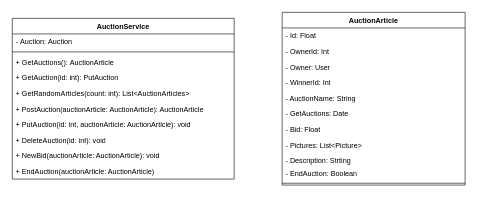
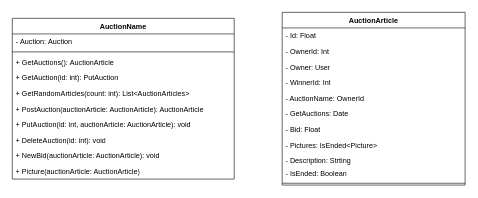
  <mxCell id="0" />
  <mxCell id="1" parent="0" />
  <mxCell id="2" value="AuctionArticle" style="swimlane;fontStyle=1;align=center;verticalAlign=top;childLayout=stackLayout;horizontal=1;startSize=26;horizontalStack=0;resizeParent=1;resizeParentMax=0;resizeLast=0;collapsible=1;marginBottom=0;whiteSpace=wrap;html=1;" parent="1" vertex="1"><mxGeometry x="470" y="20" width="305" height="288" as="geometry"><mxRectangle x="345" y="210" width="110" height="30" as="alternateBounds" /></mxGeometry></mxCell>
  <mxCell id="3" value="- Id: Float" style="text;strokeColor=none;fillColor=none;align=left;verticalAlign=top;spacingLeft=4;spacingRight=4;overflow=hidden;rotatable=0;points=[[0,0.5],[1,0.5]];portConstraint=eastwest;whiteSpace=wrap;html=1;" parent="2" vertex="1"><mxGeometry y="26" width="305" height="26" as="geometry" /></mxCell>
  <mxCell id="4" value="&lt;div style=&quot;text-align: center;&quot;&gt;&lt;span style=&quot;background-color: initial;&quot;&gt;- OwnerId&lt;/span&gt;&lt;span style=&quot;background-color: initial;&quot;&gt;: Int&lt;/span&gt;&lt;/div&gt;" style="text;strokeColor=none;fillColor=none;align=left;verticalAlign=top;spacingLeft=4;spacingRight=4;overflow=hidden;rotatable=0;points=[[0,0.5],[1,0.5]];portConstraint=eastwest;whiteSpace=wrap;html=1;" parent="2" vertex="1"><mxGeometry y="52" width="305" height="26" as="geometry" /></mxCell>
  <mxCell id="5" value="- Owner: User" style="text;strokeColor=none;fillColor=none;align=left;verticalAlign=top;spacingLeft=4;spacingRight=4;overflow=hidden;rotatable=0;points=[[0,0.5],[1,0.5]];portConstraint=eastwest;whiteSpace=wrap;html=1;" vertex="1" parent="2"><mxGeometry y="78" width="305" height="26" as="geometry" /></mxCell>
  <mxCell id="6" value="&lt;div style=&quot;text-align: center;&quot;&gt;&lt;span style=&quot;background-color: initial;&quot;&gt;- WinnerId&lt;/span&gt;&lt;span style=&quot;background-color: initial;&quot;&gt;: Int&lt;/span&gt;&lt;/div&gt;" style="text;strokeColor=none;fillColor=none;align=left;verticalAlign=top;spacingLeft=4;spacingRight=4;overflow=hidden;rotatable=0;points=[[0,0.5],[1,0.5]];portConstraint=eastwest;whiteSpace=wrap;html=1;" parent="2" vertex="1"><mxGeometry y="104" width="305" height="26" as="geometry" /></mxCell>
- <mxCell id="7" value="- AuctionName: String" style="text;strokeColor=none;fillColor=none;align=left;verticalAlign=top;spacingLeft=4;spacingRight=4;overflow=hidden;rotatable=0;points=[[0,0.5],[1,0.5]];portConstraint=eastwest;whiteSpace=wrap;html=1;" parent="2" vertex="1"><mxGeometry y="130" width="305" height="26" as="geometry" /></mxCell>
+ <mxCell id="7" value="- AuctionName: OwnerId" style="text;strokeColor=none;fillColor=none;align=left;verticalAlign=top;spacingLeft=4;spacingRight=4;overflow=hidden;rotatable=0;points=[[0,0.5],[1,0.5]];portConstraint=eastwest;whiteSpace=wrap;html=1;" parent="2" vertex="1"><mxGeometry y="130" width="305" height="26" as="geometry" /></mxCell>
  <mxCell id="8" value="- GetAuctions: Date" style="text;strokeColor=none;fillColor=none;align=left;verticalAlign=top;spacingLeft=4;spacingRight=4;overflow=hidden;rotatable=0;points=[[0,0.5],[1,0.5]];portConstraint=eastwest;whiteSpace=wrap;html=1;" parent="2" vertex="1"><mxGeometry y="156" width="305" height="26" as="geometry" /></mxCell>
  <mxCell id="9" value="- Bid: Float" style="text;strokeColor=none;fillColor=none;align=left;verticalAlign=top;spacingLeft=4;spacingRight=4;overflow=hidden;rotatable=0;points=[[0,0.5],[1,0.5]];portConstraint=eastwest;whiteSpace=wrap;html=1;" parent="2" vertex="1"><mxGeometry y="182" width="305" height="26" as="geometry" /></mxCell>
- <mxCell id="10" value="- Pictures: List&amp;lt;Picture&amp;gt;" style="text;strokeColor=none;fillColor=none;align=left;verticalAlign=top;spacingLeft=4;spacingRight=4;overflow=hidden;rotatable=0;points=[[0,0.5],[1,0.5]];portConstraint=eastwest;whiteSpace=wrap;html=1;" parent="2" vertex="1"><mxGeometry y="208" width="305" height="26" as="geometry" /></mxCell>
+ <mxCell id="10" value="- Pictures: IsEnded&amp;lt;Picture&amp;gt;" style="text;strokeColor=none;fillColor=none;align=left;verticalAlign=top;spacingLeft=4;spacingRight=4;overflow=hidden;rotatable=0;points=[[0,0.5],[1,0.5]];portConstraint=eastwest;whiteSpace=wrap;html=1;" parent="2" vertex="1"><mxGeometry y="208" width="305" height="26" as="geometry" /></mxCell>
  <mxCell id="11" value="- Description: Strting" style="text;strokeColor=none;fillColor=none;align=left;verticalAlign=top;spacingLeft=4;spacingRight=4;overflow=hidden;rotatable=0;points=[[0,0.5],[1,0.5]];portConstraint=eastwest;whiteSpace=wrap;html=1;" parent="2" vertex="1"><mxGeometry y="234" width="305" height="22" as="geometry" /></mxCell>
- <mxCell id="12" value="- EndAuction: Boolean" style="text;strokeColor=none;fillColor=none;align=left;verticalAlign=top;spacingLeft=4;spacingRight=4;overflow=hidden;rotatable=0;points=[[0,0.5],[1,0.5]];portConstraint=eastwest;whiteSpace=wrap;html=1;" vertex="1" parent="2"><mxGeometry y="256" width="305" height="26" as="geometry" /></mxCell>
+ <mxCell id="12" value="- IsEnded: Boolean" style="text;strokeColor=none;fillColor=none;align=left;verticalAlign=top;spacingLeft=4;spacingRight=4;overflow=hidden;rotatable=0;points=[[0,0.5],[1,0.5]];portConstraint=eastwest;whiteSpace=wrap;html=1;" vertex="1" parent="2"><mxGeometry y="256" width="305" height="26" as="geometry" /></mxCell>
  <mxCell id="13" value="" style="line;strokeWidth=1;fillColor=none;align=left;verticalAlign=middle;spacingTop=-1;spacingLeft=3;spacingRight=3;rotatable=0;labelPosition=right;points=[];portConstraint=eastwest;strokeColor=inherit;" parent="2" vertex="1"><mxGeometry y="282" width="305" height="6" as="geometry" /></mxCell>
- <mxCell id="14" value="&lt;span style=&quot;white-space: nowrap;&quot;&gt;AuctionService&lt;/span&gt;" style="swimlane;fontStyle=1;align=center;verticalAlign=top;childLayout=stackLayout;horizontal=1;startSize=26;horizontalStack=0;resizeParent=1;resizeParentMax=0;resizeLast=0;collapsible=1;marginBottom=0;whiteSpace=wrap;html=1;" parent="1" vertex="1"><mxGeometry x="20" y="30" width="370" height="268" as="geometry" /></mxCell>
+ <mxCell id="14" value="&lt;span style=&quot;white-space: nowrap;&quot;&gt;AuctionName&lt;/span&gt;" style="swimlane;fontStyle=1;align=center;verticalAlign=top;childLayout=stackLayout;horizontal=1;startSize=26;horizontalStack=0;resizeParent=1;resizeParentMax=0;resizeLast=0;collapsible=1;marginBottom=0;whiteSpace=wrap;html=1;" parent="1" vertex="1"><mxGeometry x="20" y="30" width="370" height="268" as="geometry" /></mxCell>
  <mxCell id="15" value="&lt;span style=&quot;white-space: nowrap;&quot;&gt;-&amp;nbsp;&lt;/span&gt;&lt;span style=&quot;text-align: center;&quot;&gt;Auction&lt;/span&gt;&lt;span style=&quot;white-space: nowrap;&quot;&gt;:&amp;nbsp;&lt;/span&gt;&lt;span style=&quot;text-align: center;&quot;&gt;Auction&lt;/span&gt;" style="text;strokeColor=none;fillColor=none;align=left;verticalAlign=top;spacingLeft=4;spacingRight=4;overflow=hidden;rotatable=0;points=[[0,0.5],[1,0.5]];portConstraint=eastwest;whiteSpace=wrap;html=1;" parent="14" vertex="1"><mxGeometry y="26" width="370" height="26" as="geometry" /></mxCell>
  <mxCell id="16" value="" style="line;strokeWidth=1;fillColor=none;align=left;verticalAlign=middle;spacingTop=-1;spacingLeft=3;spacingRight=3;rotatable=0;labelPosition=right;points=[];portConstraint=eastwest;strokeColor=inherit;" parent="14" vertex="1"><mxGeometry y="52" width="370" height="8" as="geometry" /></mxCell>
  <mxCell id="17" value="&lt;span style=&quot;white-space: nowrap;&quot;&gt;+ GetAuctions(&lt;/span&gt;&lt;span style=&quot;white-space: nowrap;&quot;&gt;):&amp;nbsp;&lt;/span&gt;&lt;span style=&quot;text-align: center;&quot;&gt;AuctionArticle&lt;/span&gt;&lt;div&gt;&lt;span style=&quot;text-align: center;&quot;&gt;&lt;br&gt;&lt;/span&gt;&lt;/div&gt;" style="text;strokeColor=none;fillColor=none;align=left;verticalAlign=top;spacingLeft=4;spacingRight=4;overflow=hidden;rotatable=0;points=[[0,0.5],[1,0.5]];portConstraint=eastwest;whiteSpace=wrap;html=1;" parent="14" vertex="1"><mxGeometry y="60" width="370" height="26" as="geometry" /></mxCell>
  <mxCell id="18" value="&lt;span style=&quot;text-wrap-mode: nowrap;&quot;&gt;+ GetAuction(id: int): PutAuction&lt;/span&gt;" style="text;strokeColor=none;fillColor=none;align=left;verticalAlign=top;spacingLeft=4;spacingRight=4;overflow=hidden;rotatable=0;points=[[0,0.5],[1,0.5]];portConstraint=eastwest;whiteSpace=wrap;html=1;" parent="14" vertex="1"><mxGeometry y="86" width="370" height="26" as="geometry" /></mxCell>
  <mxCell id="19" value="+ GetRandomArticles(count: int): List&amp;lt;AuctionArticles&amp;gt;" style="text;strokeColor=none;fillColor=none;align=left;verticalAlign=top;spacingLeft=4;spacingRight=4;overflow=hidden;rotatable=0;points=[[0,0.5],[1,0.5]];portConstraint=eastwest;whiteSpace=wrap;html=1;" parent="14" vertex="1"><mxGeometry y="112" width="370" height="26" as="geometry" /></mxCell>
  <mxCell id="20" value="+ PostAuction(auctionArticle: A&lt;span style=&quot;color: rgb(0, 0, 0);&quot;&gt;uctionArticle&lt;/span&gt;): A&lt;span style=&quot;color: rgb(0, 0, 0);&quot;&gt;uctionArticle&lt;/span&gt;" style="text;strokeColor=none;fillColor=none;align=left;verticalAlign=top;spacingLeft=4;spacingRight=4;overflow=hidden;rotatable=0;points=[[0,0.5],[1,0.5]];portConstraint=eastwest;whiteSpace=wrap;html=1;" parent="14" vertex="1"><mxGeometry y="138" width="370" height="26" as="geometry" /></mxCell>
  <mxCell id="21" value="+ PutAuction(id: int,&amp;nbsp;&lt;span style=&quot;color: rgb(0, 0, 0);&quot;&gt;auctionArticle: A&lt;/span&gt;&lt;span style=&quot;color: rgb(0, 0, 0);&quot;&gt;uctionArticle&lt;/span&gt;): void" style="text;strokeColor=none;fillColor=none;align=left;verticalAlign=top;spacingLeft=4;spacingRight=4;overflow=hidden;rotatable=0;points=[[0,0.5],[1,0.5]];portConstraint=eastwest;whiteSpace=wrap;html=1;" vertex="1" parent="14"><mxGeometry y="164" width="370" height="26" as="geometry" /></mxCell>
  <mxCell id="22" value="+ DeleteAuction(id: int): void" style="text;strokeColor=none;fillColor=none;align=left;verticalAlign=top;spacingLeft=4;spacingRight=4;overflow=hidden;rotatable=0;points=[[0,0.5],[1,0.5]];portConstraint=eastwest;whiteSpace=wrap;html=1;" vertex="1" parent="14"><mxGeometry y="190" width="370" height="26" as="geometry" /></mxCell>
  <mxCell id="23" value="+ NewBid(auctionArticle: AuctionArticle): void" style="text;strokeColor=none;fillColor=none;align=left;verticalAlign=top;spacingLeft=4;spacingRight=4;overflow=hidden;rotatable=0;points=[[0,0.5],[1,0.5]];portConstraint=eastwest;whiteSpace=wrap;html=1;" vertex="1" parent="14"><mxGeometry y="216" width="370" height="26" as="geometry" /></mxCell>
- <mxCell id="24" value="+ EndAuction(auctionArticle: AuctionArticle)" style="text;strokeColor=none;fillColor=none;align=left;verticalAlign=top;spacingLeft=4;spacingRight=4;overflow=hidden;rotatable=0;points=[[0,0.5],[1,0.5]];portConstraint=eastwest;whiteSpace=wrap;html=1;" vertex="1" parent="14"><mxGeometry y="242" width="370" height="26" as="geometry" /></mxCell>
+ <mxCell id="24" value="+ Picture(auctionArticle: AuctionArticle)" style="text;strokeColor=none;fillColor=none;align=left;verticalAlign=top;spacingLeft=4;spacingRight=4;overflow=hidden;rotatable=0;points=[[0,0.5],[1,0.5]];portConstraint=eastwest;whiteSpace=wrap;html=1;" vertex="1" parent="14"><mxGeometry y="242" width="370" height="26" as="geometry" /></mxCell>
